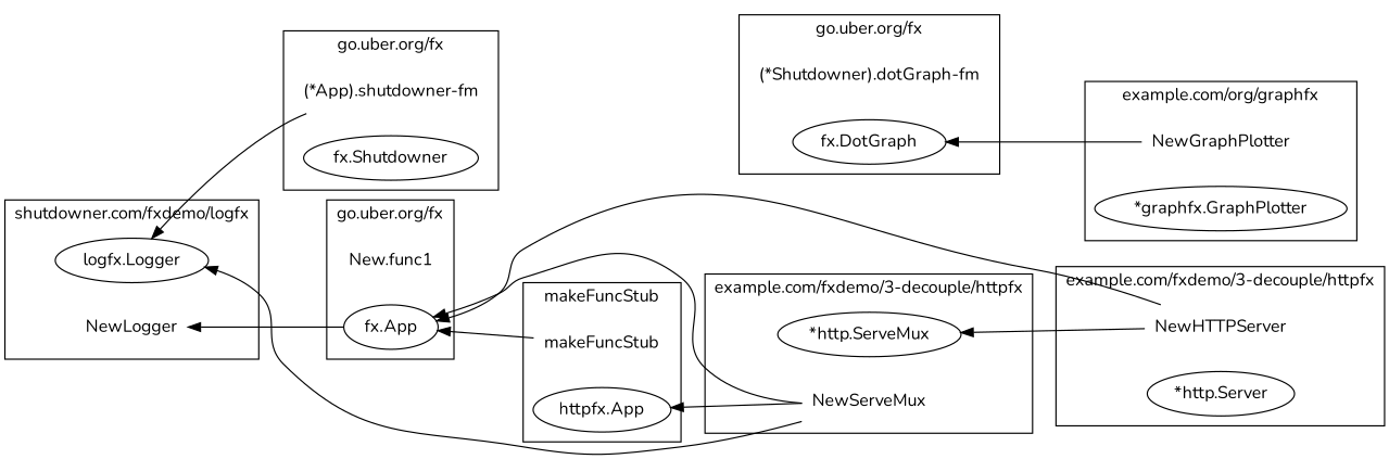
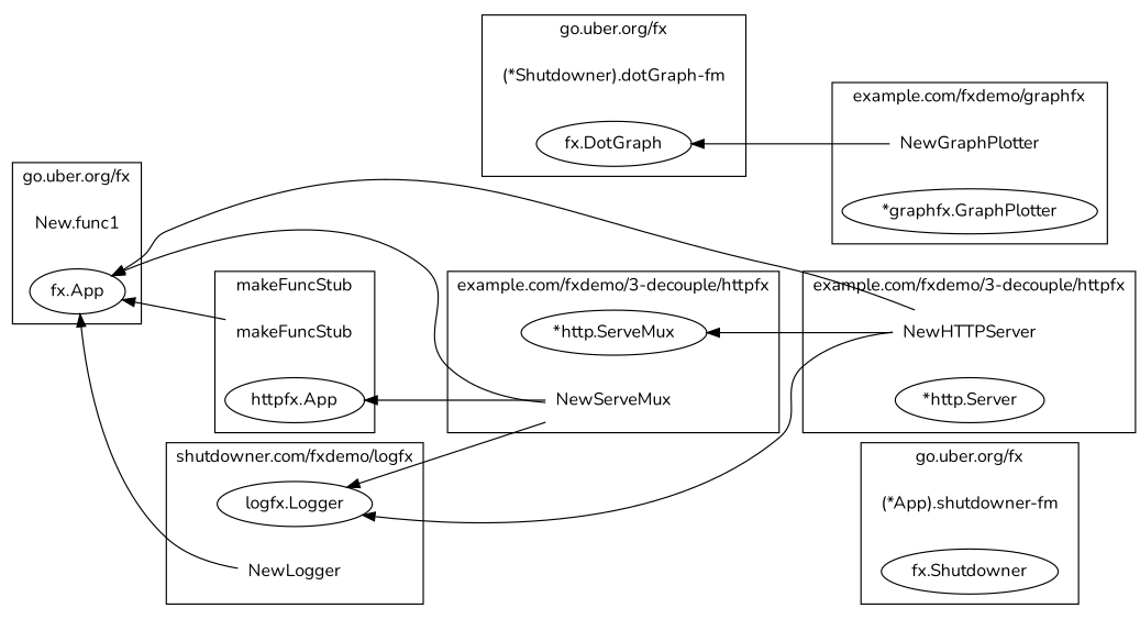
  digraph {
    compound=true
    fontname=Nunito
    rankdir=RL
    node [fontname=Nunito]
    edge [fontname=Nunito]
    n1 [label="(*App).shutdowner-fm" shape=plaintext]
    n2 [label="fx.Shutdowner"]
    n3 [label="New.func1" shape=plaintext]
    n4 [label="fx.App"]
    n5 [label="(*Shutdowner).dotGraph-fm" shape=plaintext]
    n6 [label="fx.DotGraph"]
    n7 [label=NewGraphPlotter shape=plaintext]
    n8 [label="*graphfx.GraphPlotter"]
    n9 [label=NewHTTPServer shape=plaintext]
    n10 [label="*http.Server"]
    n11 [label=makeFuncStub shape=plaintext]
    n12 [label="httpfx.App"]
    n13 [label="*http.ServeMux"]
    n14 [label=NewServeMux shape=plaintext]
    n15 [label="logfx.Logger"]
    n16 [label=NewLogger shape=plaintext]
    subgraph cluster_1 {
      label="go.uber.org/fx"
      n1
      n2
    }
    subgraph cluster_2 {
      label="go.uber.org/fx"
      n3
      n4
    }
    subgraph cluster_3 {
      label="go.uber.org/fx"
      n5
      n6
    }
    subgraph cluster_4 {
-     label="example.com/org/graphfx"
+     label="example.com/fxdemo/graphfx"
      n7
      n8
    }
    subgraph cluster_5 {
      label="example.com/fxdemo/3-decouple/httpfx"
      n9
      n10
    }
    subgraph cluster_6 {
      label=makeFuncStub
      n11
      n12
    }
    subgraph cluster_7 {
      label="example.com/fxdemo/3-decouple/httpfx"
      n13
      n14
    }
    subgraph cluster_8 {
      label="shutdowner.com/fxdemo/logfx"
      n15
      n16
    }
    n7 -> n6
    n9 -> n4
    n9 -> n13
-   n1 -> n15
+   n9 -> n15
    n11 -> n4
    n14 -> n4
    n14 -> n12
    n14 -> n15
-   n4 -> n16
+   n16 -> n4
  }
